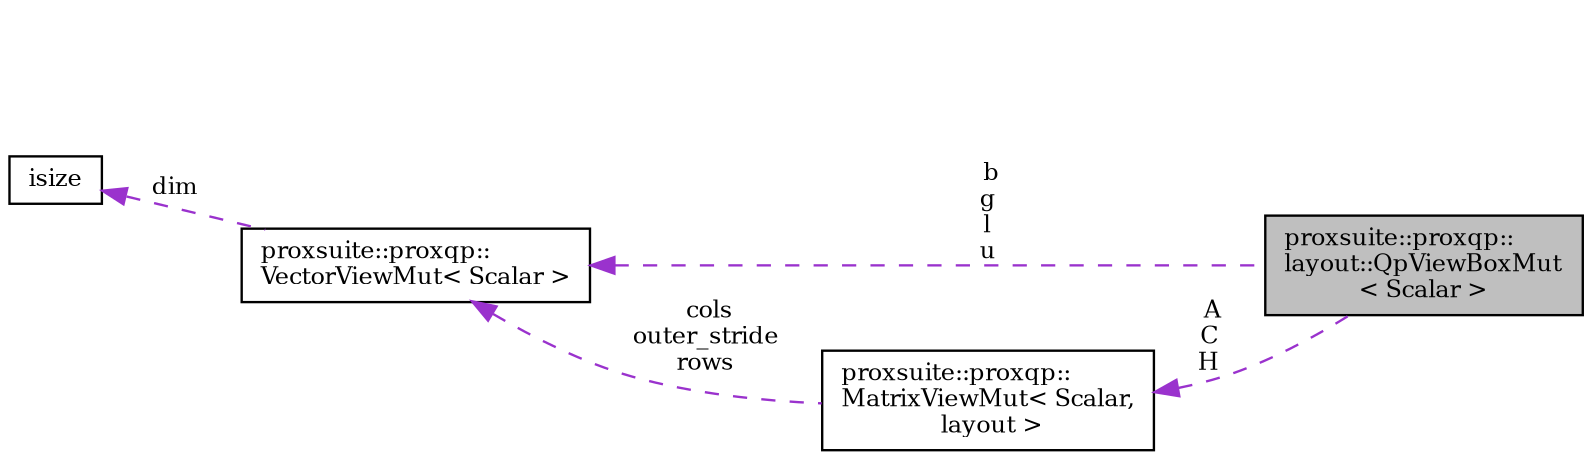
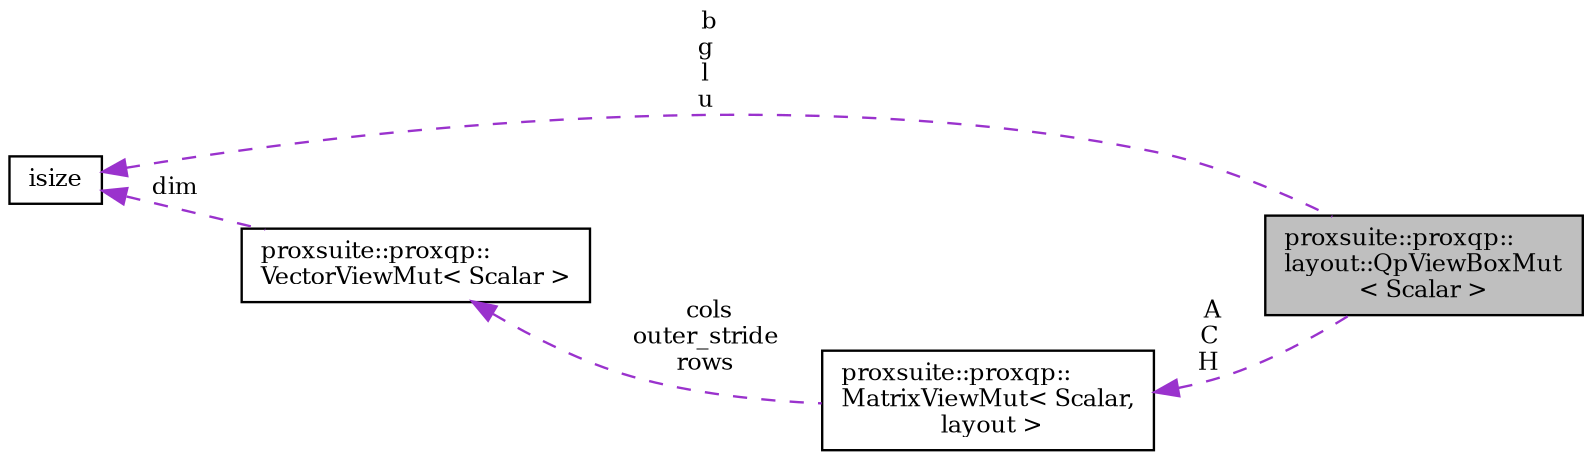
  digraph {
    fontname="DejaVu Serif"
    rankdir=LR
    node [color=black fontname="DejaVu Serif" fontsize=10 shape=record]
    edge [color=darkorchid3 dir=back fontname="DejaVu Serif" fontsize=10 labelfontname=Helvetica labelfontsize=10 style=dashed]
    n1 [fillcolor=grey75 fontcolor=black height=0.2 label="proxsuite::proxqp::\llayout::QpViewBoxMut\l\< Scalar \>" style=filled width=0.4]
    n2 [height=0.2 label="proxsuite::proxqp::\lMatrixViewMut\< Scalar,\l layout \>" width=0.4]
    n3 [height=0.2 label=isize width=0.4]
    n4 [height=0.2 label="proxsuite::proxqp::\lVectorViewMut\< Scalar \>" width=0.4]
    n2 -> n1 [label=" A\nC\nH"]
    n3 -> n4 [label=" dim"]
-   n4 -> n1 [label=" b\ng\nl\nu"]
+   n3 -> n1 [label=" b\ng\nl\nu"]
    n4 -> n2 [label=" cols\nouter_stride\nrows"]
  }
